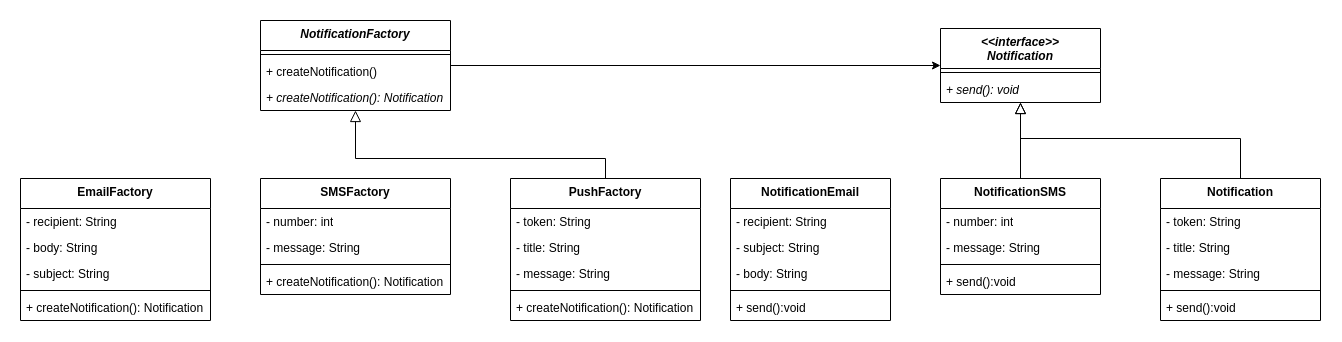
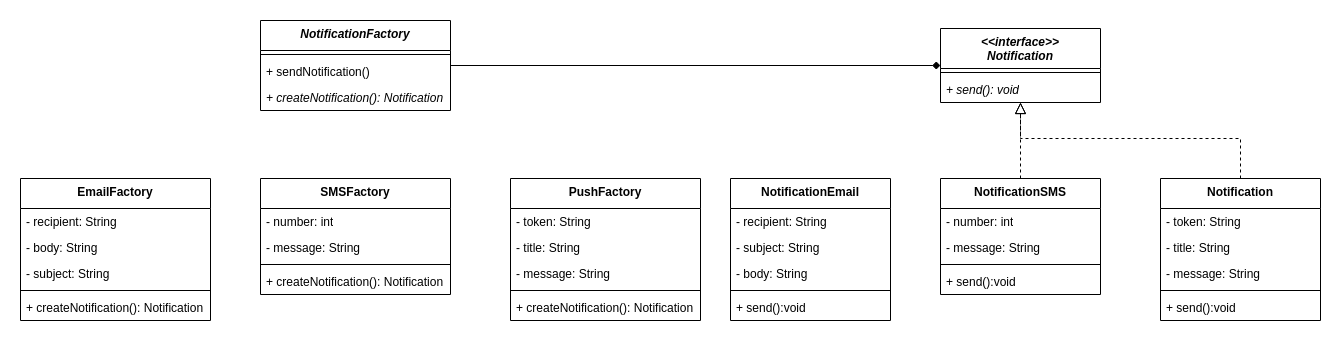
  <mxCell id="0" />
  <mxCell id="1" parent="0" />
  <mxCell id="2" value="&amp;lt;&amp;lt;interface&amp;gt;&amp;gt;&lt;div&gt;Notification&lt;/div&gt;" style="swimlane;fontStyle=3;align=center;verticalAlign=top;childLayout=stackLayout;horizontal=1;startSize=40;horizontalStack=0;resizeParent=1;resizeParentMax=0;resizeLast=0;collapsible=1;marginBottom=0;whiteSpace=wrap;html=1;" parent="1" vertex="1"><mxGeometry x="940" y="28" width="160" height="74" as="geometry" /></mxCell>
  <mxCell id="3" value="" style="line;strokeWidth=1;fillColor=none;align=left;verticalAlign=middle;spacingTop=-1;spacingLeft=3;spacingRight=3;rotatable=0;labelPosition=right;points=[];portConstraint=eastwest;strokeColor=inherit;" parent="2" vertex="1"><mxGeometry y="40" width="160" height="8" as="geometry" /></mxCell>
  <mxCell id="4" value="+ send(): void" style="text;strokeColor=none;fillColor=none;align=left;verticalAlign=top;spacingLeft=4;spacingRight=4;overflow=hidden;rotatable=0;points=[[0,0.5],[1,0.5]];portConstraint=eastwest;whiteSpace=wrap;html=1;fontStyle=2" parent="2" vertex="1"><mxGeometry y="48" width="160" height="26" as="geometry" /></mxCell>
  <mxCell id="5" value="NotificationEmail" style="swimlane;fontStyle=1;align=center;verticalAlign=top;childLayout=stackLayout;horizontal=1;startSize=30;horizontalStack=0;resizeParent=1;resizeParentMax=0;resizeLast=0;collapsible=1;marginBottom=0;whiteSpace=wrap;html=1;" parent="1" vertex="1"><mxGeometry x="730" y="178" width="160" height="142" as="geometry" /></mxCell>
  <mxCell id="6" value="- recipient: String" style="text;strokeColor=none;fillColor=none;align=left;verticalAlign=top;spacingLeft=4;spacingRight=4;overflow=hidden;rotatable=0;points=[[0,0.5],[1,0.5]];portConstraint=eastwest;whiteSpace=wrap;html=1;fontStyle=0" parent="5" vertex="1"><mxGeometry y="30" width="160" height="26" as="geometry" /></mxCell>
  <mxCell id="7" value="- subject: String" style="text;strokeColor=none;fillColor=none;align=left;verticalAlign=top;spacingLeft=4;spacingRight=4;overflow=hidden;rotatable=0;points=[[0,0.5],[1,0.5]];portConstraint=eastwest;whiteSpace=wrap;html=1;fontStyle=0" parent="5" vertex="1"><mxGeometry y="56" width="160" height="26" as="geometry" /></mxCell>
  <mxCell id="8" value="- body: String" style="text;strokeColor=none;fillColor=none;align=left;verticalAlign=top;spacingLeft=4;spacingRight=4;overflow=hidden;rotatable=0;points=[[0,0.5],[1,0.5]];portConstraint=eastwest;whiteSpace=wrap;html=1;fontStyle=0" parent="5" vertex="1"><mxGeometry y="82" width="160" height="26" as="geometry" /></mxCell>
  <mxCell id="9" value="" style="line;strokeWidth=1;fillColor=none;align=left;verticalAlign=middle;spacingTop=-1;spacingLeft=3;spacingRight=3;rotatable=0;labelPosition=right;points=[];portConstraint=eastwest;strokeColor=inherit;" parent="5" vertex="1"><mxGeometry y="108" width="160" height="8" as="geometry" /></mxCell>
  <mxCell id="10" value="+ send():void" style="text;strokeColor=none;fillColor=none;align=left;verticalAlign=top;spacingLeft=4;spacingRight=4;overflow=hidden;rotatable=0;points=[[0,0.5],[1,0.5]];portConstraint=eastwest;whiteSpace=wrap;html=1;fontStyle=0" parent="5" vertex="1"><mxGeometry y="116" width="160" height="26" as="geometry" /></mxCell>
- <mxCell id="11" style="edgeStyle=orthogonalEdgeStyle;rounded=0;orthogonalLoop=1;jettySize=auto;html=1;dashed=0;strokeColor=default;align=center;verticalAlign=middle;fontFamily=Helvetica;fontSize=11;fontColor=default;labelBackgroundColor=default;endArrow=block;endFill=0;endSize=9;" parent="1" source="12" target="2" edge="1"><mxGeometry relative="1" as="geometry" /></mxCell>
+ <mxCell id="11" style="edgeStyle=orthogonalEdgeStyle;rounded=0;orthogonalLoop=1;jettySize=auto;html=1;dashed=1;strokeColor=default;align=center;verticalAlign=middle;fontFamily=Helvetica;fontSize=11;fontColor=default;labelBackgroundColor=default;endArrow=block;endFill=0;endSize=9;" parent="1" source="12" target="2" edge="1"><mxGeometry relative="1" as="geometry" /></mxCell>
  <mxCell id="12" value="NotificationSMS" style="swimlane;fontStyle=1;align=center;verticalAlign=top;childLayout=stackLayout;horizontal=1;startSize=30;horizontalStack=0;resizeParent=1;resizeParentMax=0;resizeLast=0;collapsible=1;marginBottom=0;whiteSpace=wrap;html=1;" parent="1" vertex="1"><mxGeometry x="940" y="178" width="160" height="116" as="geometry" /></mxCell>
  <mxCell id="13" value="- number: int" style="text;strokeColor=none;fillColor=none;align=left;verticalAlign=top;spacingLeft=4;spacingRight=4;overflow=hidden;rotatable=0;points=[[0,0.5],[1,0.5]];portConstraint=eastwest;whiteSpace=wrap;html=1;fontStyle=0" parent="12" vertex="1"><mxGeometry y="30" width="160" height="26" as="geometry" /></mxCell>
  <mxCell id="14" value="- message: String" style="text;strokeColor=none;fillColor=none;align=left;verticalAlign=top;spacingLeft=4;spacingRight=4;overflow=hidden;rotatable=0;points=[[0,0.5],[1,0.5]];portConstraint=eastwest;whiteSpace=wrap;html=1;fontStyle=0" parent="12" vertex="1"><mxGeometry y="56" width="160" height="26" as="geometry" /></mxCell>
  <mxCell id="15" value="" style="line;strokeWidth=1;fillColor=none;align=left;verticalAlign=middle;spacingTop=-1;spacingLeft=3;spacingRight=3;rotatable=0;labelPosition=right;points=[];portConstraint=eastwest;strokeColor=inherit;" parent="12" vertex="1"><mxGeometry y="82" width="160" height="8" as="geometry" /></mxCell>
  <mxCell id="16" value="+ send():void" style="text;strokeColor=none;fillColor=none;align=left;verticalAlign=top;spacingLeft=4;spacingRight=4;overflow=hidden;rotatable=0;points=[[0,0.5],[1,0.5]];portConstraint=eastwest;whiteSpace=wrap;html=1;fontStyle=0" parent="12" vertex="1"><mxGeometry y="90" width="160" height="26" as="geometry" /></mxCell>
- <mxCell id="17" style="edgeStyle=orthogonalEdgeStyle;rounded=0;orthogonalLoop=1;jettySize=auto;html=1;dashed=0;strokeColor=default;align=center;verticalAlign=middle;fontFamily=Helvetica;fontSize=11;fontColor=default;labelBackgroundColor=default;endArrow=block;endFill=0;endSize=9;" parent="1" source="18" target="2" edge="1"><mxGeometry relative="1" as="geometry"><Array as="points"><mxPoint x="1240" y="138" /><mxPoint x="1020" y="138" /></Array></mxGeometry></mxCell>
+ <mxCell id="17" style="edgeStyle=orthogonalEdgeStyle;rounded=0;orthogonalLoop=1;jettySize=auto;html=1;dashed=1;strokeColor=default;align=center;verticalAlign=middle;fontFamily=Helvetica;fontSize=11;fontColor=default;labelBackgroundColor=default;endArrow=block;endFill=0;endSize=9;" parent="1" source="18" target="2" edge="1"><mxGeometry relative="1" as="geometry"><Array as="points"><mxPoint x="1240" y="138" /><mxPoint x="1020" y="138" /></Array></mxGeometry></mxCell>
  <mxCell id="18" value="Notification" style="swimlane;fontStyle=1;align=center;verticalAlign=top;childLayout=stackLayout;horizontal=1;startSize=30;horizontalStack=0;resizeParent=1;resizeParentMax=0;resizeLast=0;collapsible=1;marginBottom=0;whiteSpace=wrap;html=1;" parent="1" vertex="1"><mxGeometry x="1160" y="178" width="160" height="142" as="geometry" /></mxCell>
  <mxCell id="19" value="- token: String" style="text;strokeColor=none;fillColor=none;align=left;verticalAlign=top;spacingLeft=4;spacingRight=4;overflow=hidden;rotatable=0;points=[[0,0.5],[1,0.5]];portConstraint=eastwest;whiteSpace=wrap;html=1;fontStyle=0" parent="18" vertex="1"><mxGeometry y="30" width="160" height="26" as="geometry" /></mxCell>
  <mxCell id="20" value="- title: String" style="text;strokeColor=none;fillColor=none;align=left;verticalAlign=top;spacingLeft=4;spacingRight=4;overflow=hidden;rotatable=0;points=[[0,0.5],[1,0.5]];portConstraint=eastwest;whiteSpace=wrap;html=1;fontStyle=0" parent="18" vertex="1"><mxGeometry y="56" width="160" height="26" as="geometry" /></mxCell>
  <mxCell id="21" value="- message: String" style="text;strokeColor=none;fillColor=none;align=left;verticalAlign=top;spacingLeft=4;spacingRight=4;overflow=hidden;rotatable=0;points=[[0,0.5],[1,0.5]];portConstraint=eastwest;whiteSpace=wrap;html=1;fontStyle=0" parent="18" vertex="1"><mxGeometry y="82" width="160" height="26" as="geometry" /></mxCell>
  <mxCell id="22" value="" style="line;strokeWidth=1;fillColor=none;align=left;verticalAlign=middle;spacingTop=-1;spacingLeft=3;spacingRight=3;rotatable=0;labelPosition=right;points=[];portConstraint=eastwest;strokeColor=inherit;" parent="18" vertex="1"><mxGeometry y="108" width="160" height="8" as="geometry" /></mxCell>
  <mxCell id="23" value="+ send():void" style="text;strokeColor=none;fillColor=none;align=left;verticalAlign=top;spacingLeft=4;spacingRight=4;overflow=hidden;rotatable=0;points=[[0,0.5],[1,0.5]];portConstraint=eastwest;whiteSpace=wrap;html=1;fontStyle=0" parent="18" vertex="1"><mxGeometry y="116" width="160" height="26" as="geometry" /></mxCell>
- <mxCell id="24" style="edgeStyle=orthogonalEdgeStyle;rounded=0;orthogonalLoop=1;jettySize=auto;html=1;" parent="1" source="25" target="2" edge="1"><mxGeometry relative="1" as="geometry" /></mxCell>
+ <mxCell id="24" style="edgeStyle=orthogonalEdgeStyle;rounded=0;orthogonalLoop=1;jettySize=auto;html=1;endArrow=diamond;" parent="1" source="25" target="2" edge="1"><mxGeometry relative="1" as="geometry" /></mxCell>
  <mxCell id="25" value="NotificationFactory" style="swimlane;fontStyle=3;align=center;verticalAlign=top;childLayout=stackLayout;horizontal=1;startSize=30;horizontalStack=0;resizeParent=1;resizeParentMax=0;resizeLast=0;collapsible=1;marginBottom=0;whiteSpace=wrap;html=1;" parent="1" vertex="1"><mxGeometry x="260" y="20" width="190" height="90" as="geometry" /></mxCell>
  <mxCell id="26" value="" style="line;strokeWidth=1;fillColor=none;align=left;verticalAlign=middle;spacingTop=-1;spacingLeft=3;spacingRight=3;rotatable=0;labelPosition=right;points=[];portConstraint=eastwest;strokeColor=inherit;" parent="25" vertex="1"><mxGeometry y="30" width="190" height="8" as="geometry" /></mxCell>
- <mxCell id="27" value="+ createNotification()" style="text;strokeColor=none;fillColor=none;align=left;verticalAlign=top;spacingLeft=4;spacingRight=4;overflow=hidden;rotatable=0;points=[[0,0.5],[1,0.5]];portConstraint=eastwest;whiteSpace=wrap;html=1;fontStyle=0" parent="25" vertex="1"><mxGeometry y="38" width="190" height="26" as="geometry" /></mxCell>
+ <mxCell id="27" value="+ sendNotification()" style="text;strokeColor=none;fillColor=none;align=left;verticalAlign=top;spacingLeft=4;spacingRight=4;overflow=hidden;rotatable=0;points=[[0,0.5],[1,0.5]];portConstraint=eastwest;whiteSpace=wrap;html=1;fontStyle=0" parent="25" vertex="1"><mxGeometry y="38" width="190" height="26" as="geometry" /></mxCell>
  <mxCell id="28" value="+ createNotification(): Notification" style="text;strokeColor=none;fillColor=none;align=left;verticalAlign=top;spacingLeft=4;spacingRight=4;overflow=hidden;rotatable=0;points=[[0,0.5],[1,0.5]];portConstraint=eastwest;whiteSpace=wrap;html=1;fontStyle=2" parent="25" vertex="1"><mxGeometry y="64" width="190" height="26" as="geometry" /></mxCell>
  <mxCell id="29" value="EmailFactory" style="swimlane;fontStyle=1;align=center;verticalAlign=top;childLayout=stackLayout;horizontal=1;startSize=30;horizontalStack=0;resizeParent=1;resizeParentMax=0;resizeLast=0;collapsible=1;marginBottom=0;whiteSpace=wrap;html=1;" parent="1" vertex="1"><mxGeometry x="20" y="178" width="190" height="142" as="geometry" /></mxCell>
  <mxCell id="30" value="- recipient: String" style="text;strokeColor=none;fillColor=none;align=left;verticalAlign=top;spacingLeft=4;spacingRight=4;overflow=hidden;rotatable=0;points=[[0,0.5],[1,0.5]];portConstraint=eastwest;whiteSpace=wrap;html=1;fontStyle=0" parent="29" vertex="1"><mxGeometry y="30" width="190" height="26" as="geometry" /></mxCell>
  <mxCell id="31" value="- body: String" style="text;strokeColor=none;fillColor=none;align=left;verticalAlign=top;spacingLeft=4;spacingRight=4;overflow=hidden;rotatable=0;points=[[0,0.5],[1,0.5]];portConstraint=eastwest;whiteSpace=wrap;html=1;fontStyle=0" parent="29" vertex="1"><mxGeometry y="56" width="190" height="26" as="geometry" /></mxCell>
  <mxCell id="32" value="- subject: String" style="text;strokeColor=none;fillColor=none;align=left;verticalAlign=top;spacingLeft=4;spacingRight=4;overflow=hidden;rotatable=0;points=[[0,0.5],[1,0.5]];portConstraint=eastwest;whiteSpace=wrap;html=1;fontStyle=0" parent="29" vertex="1"><mxGeometry y="82" width="190" height="26" as="geometry" /></mxCell>
  <mxCell id="33" value="" style="line;strokeWidth=1;fillColor=none;align=left;verticalAlign=middle;spacingTop=-1;spacingLeft=3;spacingRight=3;rotatable=0;labelPosition=right;points=[];portConstraint=eastwest;strokeColor=inherit;" parent="29" vertex="1"><mxGeometry y="108" width="190" height="8" as="geometry" /></mxCell>
  <mxCell id="34" value="+ createNotification(): Notification" style="text;strokeColor=none;fillColor=none;align=left;verticalAlign=top;spacingLeft=4;spacingRight=4;overflow=hidden;rotatable=0;points=[[0,0.5],[1,0.5]];portConstraint=eastwest;whiteSpace=wrap;html=1;fontStyle=0" parent="29" vertex="1"><mxGeometry y="116" width="190" height="26" as="geometry" /></mxCell>
  <mxCell id="35" value="SMSFactory" style="swimlane;fontStyle=1;align=center;verticalAlign=top;childLayout=stackLayout;horizontal=1;startSize=30;horizontalStack=0;resizeParent=1;resizeParentMax=0;resizeLast=0;collapsible=1;marginBottom=0;whiteSpace=wrap;html=1;" parent="1" vertex="1"><mxGeometry x="260" y="178" width="190" height="116" as="geometry" /></mxCell>
  <mxCell id="36" value="- number: int" style="text;strokeColor=none;fillColor=none;align=left;verticalAlign=top;spacingLeft=4;spacingRight=4;overflow=hidden;rotatable=0;points=[[0,0.5],[1,0.5]];portConstraint=eastwest;whiteSpace=wrap;html=1;fontStyle=0" parent="35" vertex="1"><mxGeometry y="30" width="190" height="26" as="geometry" /></mxCell>
  <mxCell id="37" value="- message: String" style="text;strokeColor=none;fillColor=none;align=left;verticalAlign=top;spacingLeft=4;spacingRight=4;overflow=hidden;rotatable=0;points=[[0,0.5],[1,0.5]];portConstraint=eastwest;whiteSpace=wrap;html=1;fontStyle=0" parent="35" vertex="1"><mxGeometry y="56" width="190" height="26" as="geometry" /></mxCell>
  <mxCell id="38" value="" style="line;strokeWidth=1;fillColor=none;align=left;verticalAlign=middle;spacingTop=-1;spacingLeft=3;spacingRight=3;rotatable=0;labelPosition=right;points=[];portConstraint=eastwest;strokeColor=inherit;" parent="35" vertex="1"><mxGeometry y="82" width="190" height="8" as="geometry" /></mxCell>
  <mxCell id="39" value="+ createNotification(): Notification" style="text;strokeColor=none;fillColor=none;align=left;verticalAlign=top;spacingLeft=4;spacingRight=4;overflow=hidden;rotatable=0;points=[[0,0.5],[1,0.5]];portConstraint=eastwest;whiteSpace=wrap;html=1;fontStyle=0" parent="35" vertex="1"><mxGeometry y="90" width="190" height="26" as="geometry" /></mxCell>
- <mxCell id="40" style="edgeStyle=orthogonalEdgeStyle;rounded=0;orthogonalLoop=1;jettySize=auto;html=1;strokeColor=default;align=center;verticalAlign=middle;fontFamily=Helvetica;fontSize=11;fontColor=default;labelBackgroundColor=default;endArrow=block;endFill=0;endSize=9;" parent="1" source="41" target="25" edge="1"><mxGeometry relative="1" as="geometry"><Array as="points"><mxPoint x="605" y="158" /><mxPoint x="355" y="158" /></Array></mxGeometry></mxCell>
  <mxCell id="41" value="PushFactory" style="swimlane;fontStyle=1;align=center;verticalAlign=top;childLayout=stackLayout;horizontal=1;startSize=30;horizontalStack=0;resizeParent=1;resizeParentMax=0;resizeLast=0;collapsible=1;marginBottom=0;whiteSpace=wrap;html=1;" parent="1" vertex="1"><mxGeometry x="510" y="178" width="190" height="142" as="geometry" /></mxCell>
  <mxCell id="42" value="- token: String" style="text;strokeColor=none;fillColor=none;align=left;verticalAlign=top;spacingLeft=4;spacingRight=4;overflow=hidden;rotatable=0;points=[[0,0.5],[1,0.5]];portConstraint=eastwest;whiteSpace=wrap;html=1;fontStyle=0" parent="41" vertex="1"><mxGeometry y="30" width="190" height="26" as="geometry" /></mxCell>
  <mxCell id="43" value="- title: String" style="text;strokeColor=none;fillColor=none;align=left;verticalAlign=top;spacingLeft=4;spacingRight=4;overflow=hidden;rotatable=0;points=[[0,0.5],[1,0.5]];portConstraint=eastwest;whiteSpace=wrap;html=1;fontStyle=0" parent="41" vertex="1"><mxGeometry y="56" width="190" height="26" as="geometry" /></mxCell>
  <mxCell id="44" value="- message: String" style="text;strokeColor=none;fillColor=none;align=left;verticalAlign=top;spacingLeft=4;spacingRight=4;overflow=hidden;rotatable=0;points=[[0,0.5],[1,0.5]];portConstraint=eastwest;whiteSpace=wrap;html=1;fontStyle=0" parent="41" vertex="1"><mxGeometry y="82" width="190" height="26" as="geometry" /></mxCell>
  <mxCell id="45" value="" style="line;strokeWidth=1;fillColor=none;align=left;verticalAlign=middle;spacingTop=-1;spacingLeft=3;spacingRight=3;rotatable=0;labelPosition=right;points=[];portConstraint=eastwest;strokeColor=inherit;" parent="41" vertex="1"><mxGeometry y="108" width="190" height="8" as="geometry" /></mxCell>
  <mxCell id="46" value="+ createNotification(): Notification" style="text;strokeColor=none;fillColor=none;align=left;verticalAlign=top;spacingLeft=4;spacingRight=4;overflow=hidden;rotatable=0;points=[[0,0.5],[1,0.5]];portConstraint=eastwest;whiteSpace=wrap;html=1;fontStyle=0" parent="41" vertex="1"><mxGeometry y="116" width="190" height="26" as="geometry" /></mxCell>
